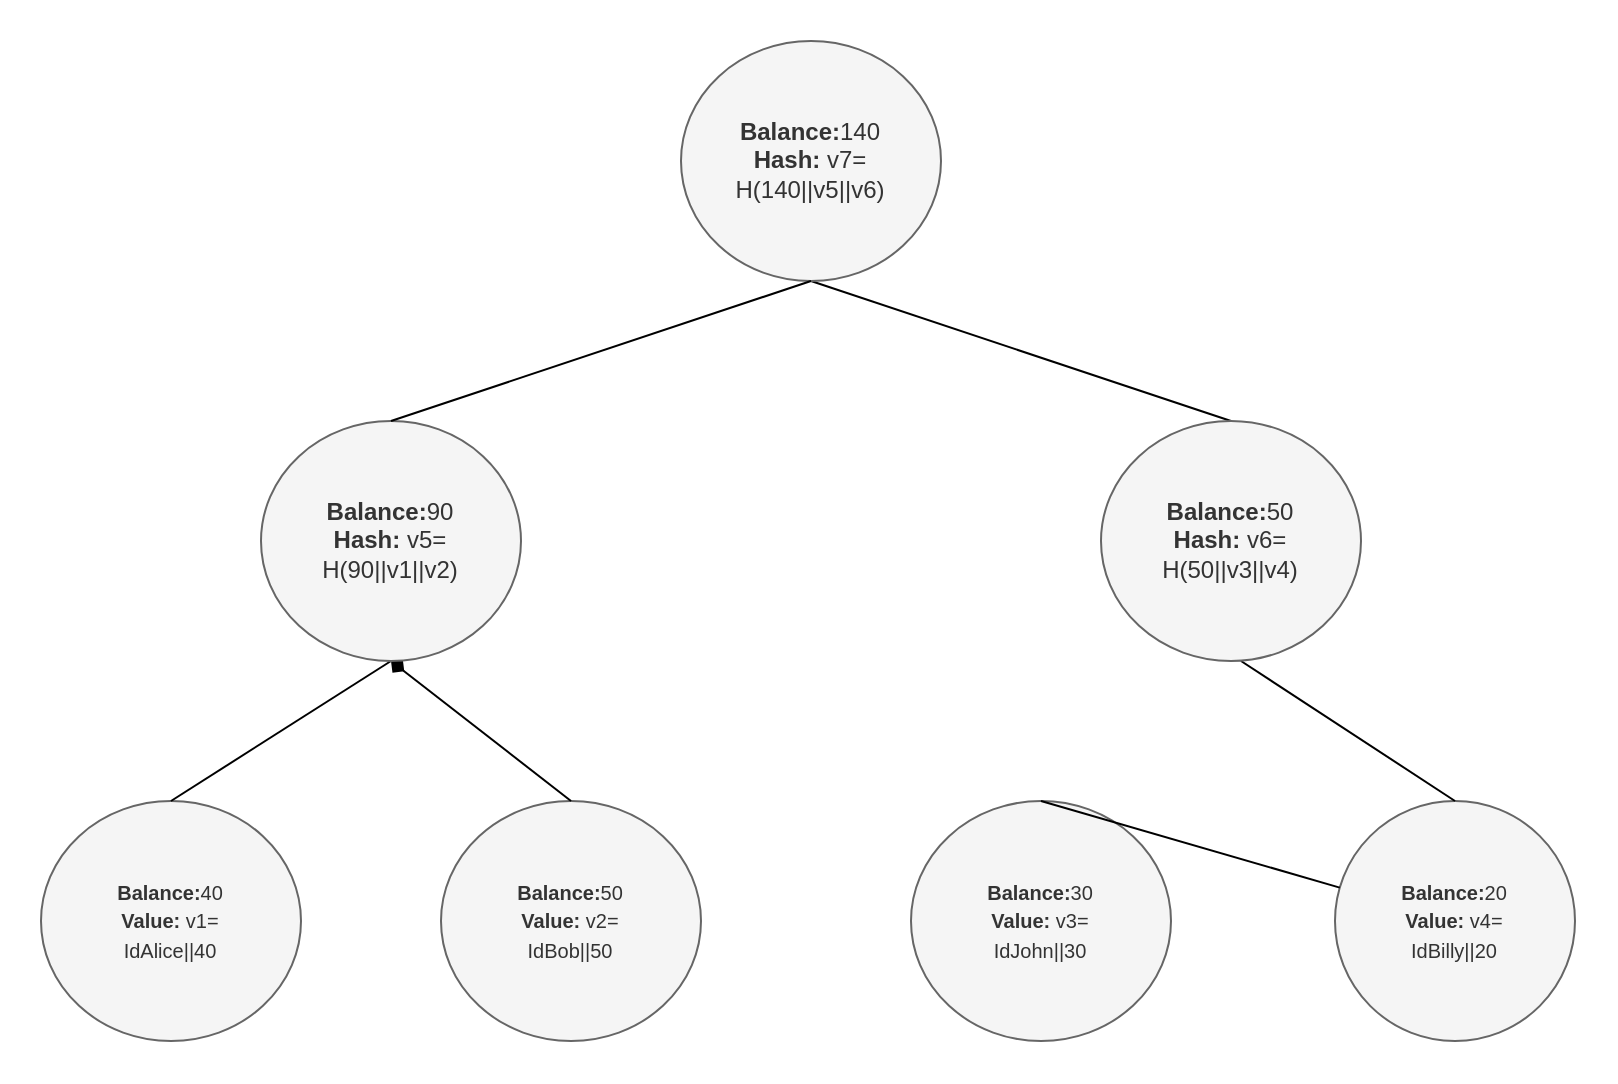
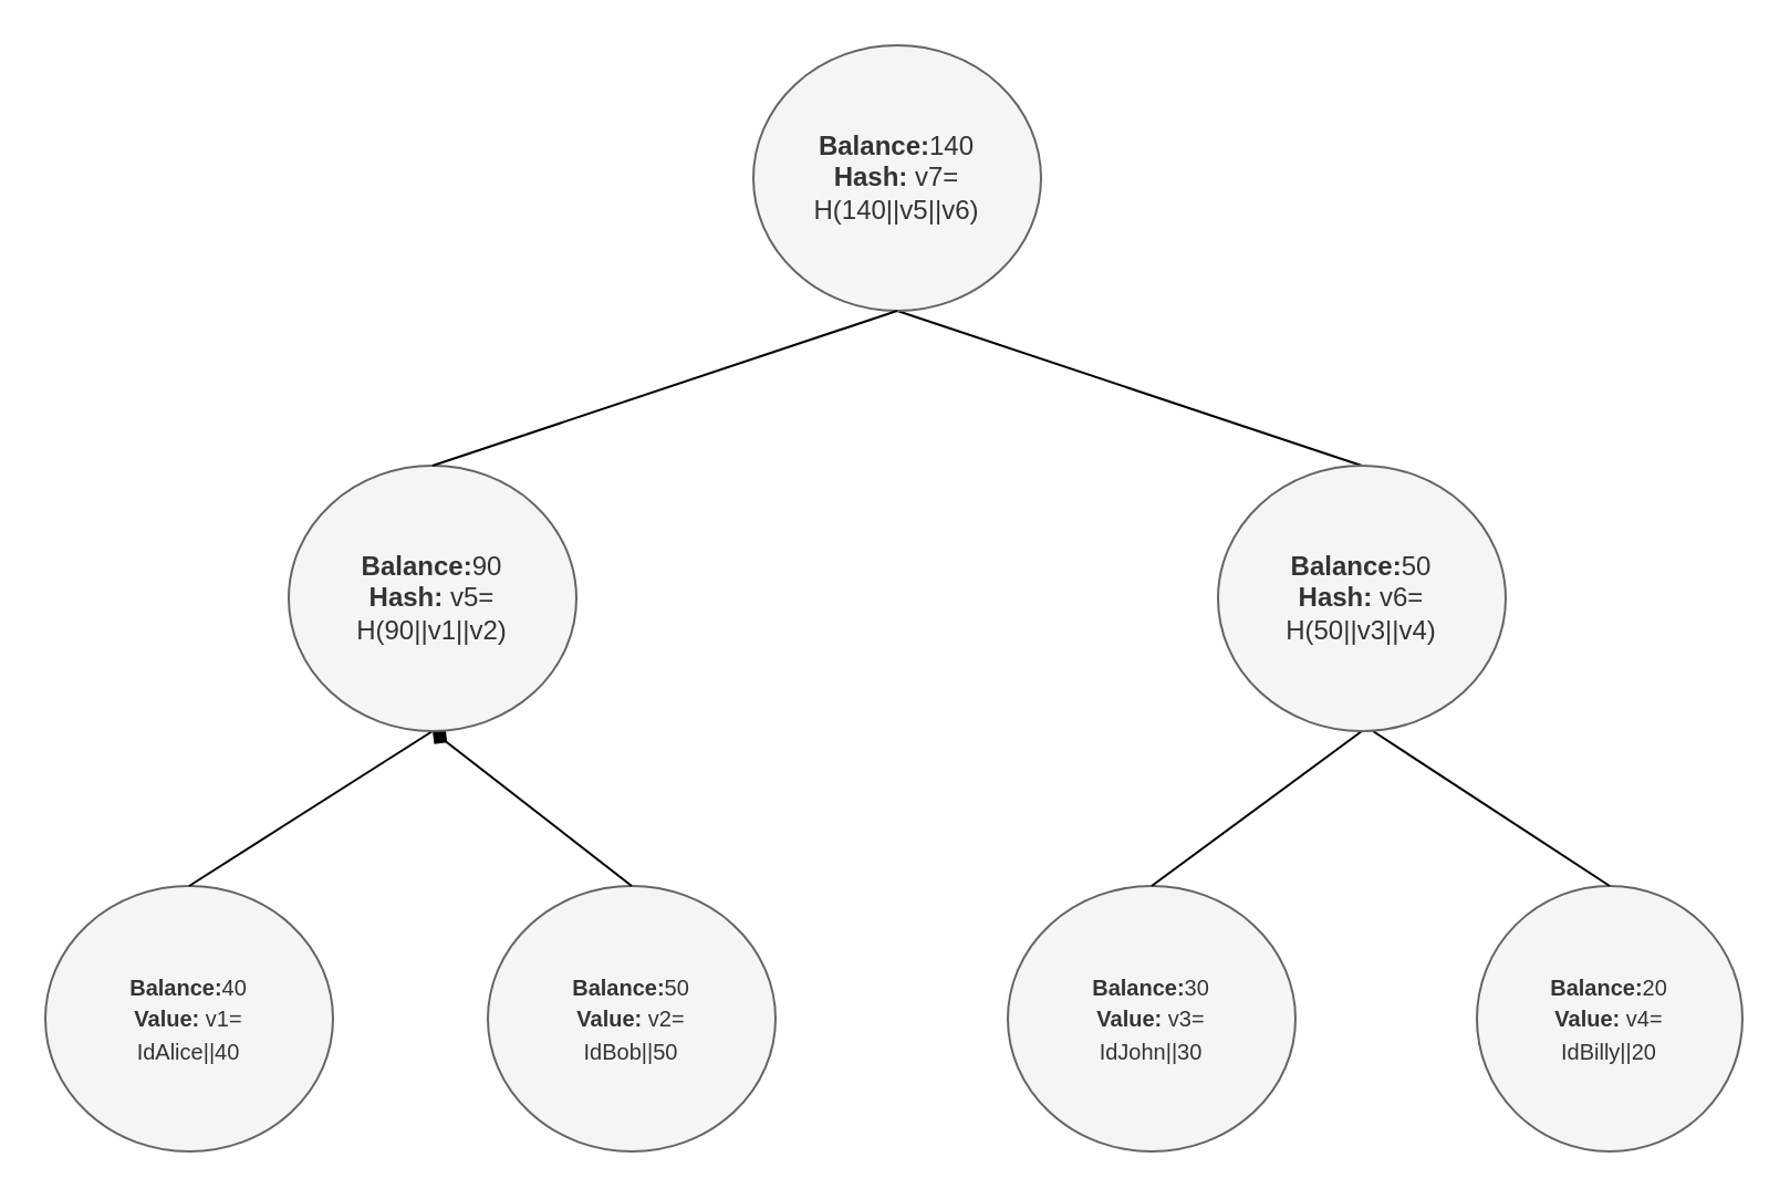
  <mxCell id="0" />
  <mxCell id="1" parent="0" />
  <mxCell id="2" value="&lt;font style=&quot;font-size: 10px&quot;&gt;&lt;b&gt;Balance:&lt;/b&gt;40&lt;br&gt;&lt;b&gt;Value: &lt;/b&gt;v1=&lt;b&gt;&lt;br&gt;&lt;/b&gt;IdAlice||40&lt;/font&gt;" style="ellipse;whiteSpace=wrap;html=1;fillColor=#f5f5f5;strokeColor=#666666;fontColor=#333333;" parent="1" vertex="1"><mxGeometry x="20" y="400" width="130" height="120" as="geometry" /></mxCell>
  <mxCell id="3" value="&lt;font style=&quot;font-size: 10px&quot;&gt;&lt;b&gt;Balance:&lt;/b&gt;30&lt;br&gt;&lt;/font&gt;&lt;div&gt;&lt;font style=&quot;font-size: 10px&quot;&gt;&lt;b&gt;Value: &lt;/b&gt;v3=&lt;/font&gt;&lt;/div&gt;&lt;div&gt;&lt;font style=&quot;font-size: 10px&quot;&gt;IdJohn||30&lt;/font&gt;&lt;/div&gt;" style="ellipse;whiteSpace=wrap;html=1;fillColor=#f5f5f5;strokeColor=#666666;fontColor=#333333;" parent="1" vertex="1"><mxGeometry x="455" y="400" width="130" height="120" as="geometry" /></mxCell>
  <mxCell id="4" value="&lt;font style=&quot;font-size: 10px&quot;&gt;&lt;b&gt;Balance:&lt;/b&gt;50&lt;br&gt;&lt;b&gt;Value: &lt;/b&gt;v2=&lt;b&gt;&lt;br&gt;&lt;/b&gt;IdBob||50&lt;/font&gt;" style="ellipse;whiteSpace=wrap;html=1;fillColor=#f5f5f5;strokeColor=#666666;fontColor=#333333;" parent="1" vertex="1"><mxGeometry x="220" y="400" width="130" height="120" as="geometry" /></mxCell>
  <mxCell id="5" value="&lt;font style=&quot;font-size: 10px&quot;&gt;&lt;b&gt;Balance:&lt;/b&gt;20&lt;br&gt;&lt;/font&gt;&lt;div&gt;&lt;font style=&quot;font-size: 10px&quot;&gt;&lt;b&gt;Value: &lt;/b&gt;v4=&lt;/font&gt;&lt;/div&gt;&lt;div&gt;&lt;font style=&quot;font-size: 10px&quot;&gt;IdBilly||20&lt;/font&gt;&lt;/div&gt;" style="ellipse;whiteSpace=wrap;html=1;fillColor=#f5f5f5;strokeColor=#666666;fontColor=#333333;" parent="1" vertex="1"><mxGeometry x="667" y="400" width="120" height="120" as="geometry" /></mxCell>
  <mxCell id="6" value="" style="endArrow=none;html=1;exitX=0.5;exitY=0;exitDx=0;exitDy=0;entryX=0.5;entryY=1;entryDx=0;entryDy=0;" parent="1" source="12" target="13" edge="1"><mxGeometry width="50" height="50" relative="1" as="geometry"><mxPoint x="600" y="230" as="sourcePoint" /><mxPoint x="420" y="150" as="targetPoint" /></mxGeometry></mxCell>
  <mxCell id="7" value="" style="endArrow=none;html=1;entryX=0.5;entryY=1;entryDx=0;entryDy=0;exitX=0.5;exitY=0;exitDx=0;exitDy=0;" parent="1" source="2" target="11" edge="1"><mxGeometry width="50" height="50" relative="1" as="geometry"><mxPoint x="200" y="390" as="sourcePoint" /><mxPoint x="210" y="310" as="targetPoint" /></mxGeometry></mxCell>
  <mxCell id="8" value="" style="endArrow=diamond;html=1;exitX=0.5;exitY=0;exitDx=0;exitDy=0;entryX=0.5;entryY=1;entryDx=0;entryDy=0;" parent="1" source="4" target="11" edge="1"><mxGeometry width="50" height="50" relative="1" as="geometry"><mxPoint x="300" y="430" as="sourcePoint" /><mxPoint x="210" y="310" as="targetPoint" /></mxGeometry></mxCell>
- <mxCell id="9" value="" style="endArrow=none;html=1;exitX=0.5;exitY=0;exitDx=0;exitDy=0;" parent="1" source="3" target="5" edge="1"><mxGeometry width="50" height="50" relative="1" as="geometry"><mxPoint x="220" y="460" as="sourcePoint" /><mxPoint x="600" y="310" as="targetPoint" /></mxGeometry></mxCell>
+ <mxCell id="9" value="" style="endArrow=none;html=1;entryX=0.5;entryY=1;entryDx=0;entryDy=0;exitX=0.5;exitY=0;exitDx=0;exitDy=0;" parent="1" source="3" target="12" edge="1"><mxGeometry width="50" height="50" relative="1" as="geometry"><mxPoint x="220" y="460" as="sourcePoint" /><mxPoint x="600" y="310" as="targetPoint" /></mxGeometry></mxCell>
  <mxCell id="10" value="" style="endArrow=none;html=1;exitX=0.5;exitY=0;exitDx=0;exitDy=0;" parent="1" source="5" edge="1"><mxGeometry width="50" height="50" relative="1" as="geometry"><mxPoint x="530" y="430" as="sourcePoint" /><mxPoint x="620" y="330" as="targetPoint" /></mxGeometry></mxCell>
  <mxCell id="11" value="&lt;font&gt;&lt;b&gt;Balance:&lt;/b&gt;90&lt;br&gt;&lt;/font&gt;&lt;div&gt;&lt;font&gt;&lt;b&gt;Hash: &lt;/b&gt;v5=&lt;/font&gt;&lt;/div&gt;&lt;div&gt;&lt;font&gt;H(90||v1||v2)&lt;/font&gt;&lt;/div&gt;" style="ellipse;whiteSpace=wrap;html=1;fillColor=#f5f5f5;strokeColor=#666666;fontColor=#333333;" parent="1" vertex="1"><mxGeometry x="130" y="210" width="130" height="120" as="geometry" /></mxCell>
  <mxCell id="12" value="&lt;font&gt;&lt;b&gt;Balance:&lt;/b&gt;50&lt;br&gt;&lt;/font&gt;&lt;div&gt;&lt;font&gt;&lt;b&gt;Hash: &lt;/b&gt;v6=&lt;/font&gt;&lt;/div&gt;&lt;div&gt;&lt;font&gt;H(50||v3||v4)&lt;/font&gt;&lt;/div&gt;" style="ellipse;whiteSpace=wrap;html=1;fillColor=#f5f5f5;strokeColor=#666666;fontColor=#333333;" parent="1" vertex="1"><mxGeometry x="550" y="210" width="130" height="120" as="geometry" /></mxCell>
  <mxCell id="13" value="&lt;font&gt;&lt;b&gt;Balance:&lt;/b&gt;140&lt;br&gt;&lt;/font&gt;&lt;div&gt;&lt;font&gt;&lt;b&gt;Hash: &lt;/b&gt;v7=&lt;/font&gt;&lt;/div&gt;&lt;div&gt;&lt;font&gt;H(140||v5||v6)&lt;/font&gt;&lt;/div&gt;" style="ellipse;whiteSpace=wrap;html=1;fillColor=#f5f5f5;strokeColor=#666666;fontColor=#333333;" parent="1" vertex="1"><mxGeometry x="340" width="130" height="120" as="geometry" y="20" /></mxCell>
  <mxCell id="14" value="" style="endArrow=none;html=1;entryX=0.5;entryY=1;entryDx=0;entryDy=0;exitX=0.5;exitY=0;exitDx=0;exitDy=0;" parent="1" source="11" target="13" edge="1"><mxGeometry width="50" height="50" relative="1" as="geometry"><mxPoint x="210" y="230" as="sourcePoint" /><mxPoint x="420" y="150" as="targetPoint" /></mxGeometry></mxCell>
